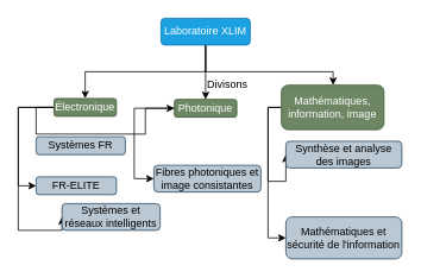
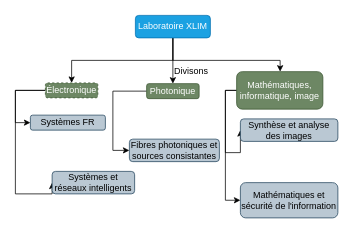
  <mxCell id="0" />
  <mxCell id="1" parent="0" />
  <mxCell id="2" style="edgeStyle=orthogonalEdgeStyle;rounded=0;orthogonalLoop=1;jettySize=auto;html=1;exitX=0.5;exitY=1;exitDx=0;exitDy=0;entryX=0.5;entryY=0;entryDx=0;entryDy=0;" parent="1" source="5" target="9" edge="1"><mxGeometry relative="1" as="geometry" /></mxCell>
  <mxCell id="3" style="edgeStyle=orthogonalEdgeStyle;rounded=0;orthogonalLoop=1;jettySize=auto;html=1;exitX=0.5;exitY=1;exitDx=0;exitDy=0;entryX=0.5;entryY=0;entryDx=0;entryDy=0;" parent="1" source="5" target="11" edge="1"><mxGeometry relative="1" as="geometry" /></mxCell>
  <mxCell id="4" style="edgeStyle=orthogonalEdgeStyle;rounded=0;orthogonalLoop=1;jettySize=auto;html=1;exitX=0.5;exitY=1;exitDx=0;exitDy=0;" parent="1" source="5" target="14" edge="1"><mxGeometry relative="1" as="geometry"><Array as="points"><mxPoint x="230" y="80" /><mxPoint x="373" y="80" /></Array></mxGeometry></mxCell>
  <mxCell id="5" value="Laboratoire XLIM" style="rounded=1;whiteSpace=wrap;html=1;fillColor=#1ba1e2;fontColor=#ffffff;strokeColor=#006EAF;" parent="1" vertex="1"><mxGeometry x="180" y="20" width="100" height="30" as="geometry" /></mxCell>
- <mxCell id="6" style="edgeStyle=orthogonalEdgeStyle;rounded=0;orthogonalLoop=1;jettySize=auto;html=1;exitX=0;exitY=0.5;exitDx=0;exitDy=0;" parent="1" source="9" target="11" edge="1"><mxGeometry relative="1" as="geometry" /></mxCell>
- <mxCell id="7" style="edgeStyle=orthogonalEdgeStyle;rounded=0;orthogonalLoop=1;jettySize=auto;html=1;exitX=0;exitY=0.5;exitDx=0;exitDy=0;entryX=0;entryY=0.5;entryDx=0;entryDy=0;" parent="1" source="9" target="17" edge="1"><mxGeometry relative="1" as="geometry"><Array as="points"><mxPoint x="20" y="120" /><mxPoint x="20" y="208" /></Array></mxGeometry></mxCell>
+ <mxCell id="6" style="edgeStyle=orthogonalEdgeStyle;rounded=0;orthogonalLoop=1;jettySize=auto;html=1;exitX=0;exitY=0.5;exitDx=0;exitDy=0;entryX=0;entryY=0.5;entryDx=0;entryDy=0;" parent="1" source="9" target="16" edge="1"><mxGeometry relative="1" as="geometry" /></mxCell>
  <mxCell id="8" style="edgeStyle=orthogonalEdgeStyle;rounded=0;orthogonalLoop=1;jettySize=auto;html=1;exitX=0;exitY=0.5;exitDx=0;exitDy=0;entryX=0;entryY=0.5;entryDx=0;entryDy=0;" parent="1" source="9" target="18" edge="1"><mxGeometry relative="1" as="geometry"><Array as="points"><mxPoint x="20" y="120" /><mxPoint x="20" y="258" /></Array></mxGeometry></mxCell>
- <mxCell id="9" value="Électronique" style="rounded=1;whiteSpace=wrap;html=1;fillColor=#6d8764;fontColor=#ffffff;strokeColor=#3A5431;" parent="1" vertex="1"><mxGeometry x="60" y="110" width="70" height="20" as="geometry" /></mxCell>
+ <mxCell id="9" value="Électronique" style="rounded=1;whiteSpace=wrap;html=1;fillColor=#6d8764;fontColor=#ffffff;strokeColor=#3A5431;dashed=1;" parent="1" vertex="1"><mxGeometry x="60" y="110" width="70" height="20" as="geometry" /></mxCell>
  <mxCell id="10" style="edgeStyle=orthogonalEdgeStyle;rounded=0;orthogonalLoop=1;jettySize=auto;html=1;exitX=0;exitY=0.5;exitDx=0;exitDy=0;entryX=0;entryY=0.5;entryDx=0;entryDy=0;" parent="1" source="11" target="19" edge="1"><mxGeometry relative="1" as="geometry"><Array as="points"><mxPoint x="150" y="121" /><mxPoint x="150" y="200" /></Array></mxGeometry></mxCell>
  <mxCell id="11" value="Photonique" style="rounded=1;whiteSpace=wrap;html=1;fillColor=#6d8764;fontColor=#ffffff;strokeColor=#3A5431;" parent="1" vertex="1"><mxGeometry x="195" y="111" width="70" height="20" as="geometry" /></mxCell>
  <mxCell id="12" style="edgeStyle=orthogonalEdgeStyle;rounded=0;orthogonalLoop=1;jettySize=auto;html=1;exitX=0;exitY=0.5;exitDx=0;exitDy=0;entryX=0;entryY=0.5;entryDx=0;entryDy=0;" parent="1" source="14" target="20" edge="1"><mxGeometry relative="1" as="geometry"><Array as="points"><mxPoint x="300" y="120" /><mxPoint x="300" y="203" /></Array></mxGeometry></mxCell>
  <mxCell id="13" style="edgeStyle=orthogonalEdgeStyle;rounded=0;orthogonalLoop=1;jettySize=auto;html=1;exitX=0;exitY=0.5;exitDx=0;exitDy=0;entryX=0;entryY=0.5;entryDx=0;entryDy=0;" parent="1" source="14" target="21" edge="1"><mxGeometry relative="1" as="geometry"><Array as="points"><mxPoint x="300" y="120" /><mxPoint x="300" y="267" /></Array></mxGeometry></mxCell>
- <mxCell id="14" value="&lt;div&gt;Mathématiques, information, i&lt;span style=&quot;background-color: initial;&quot;&gt;mage&lt;/span&gt;&lt;/div&gt;" style="rounded=1;whiteSpace=wrap;html=1;fillColor=#6d8764;fontColor=#ffffff;strokeColor=#3A5431;" parent="1" vertex="1"><mxGeometry x="315" y="95" width="115" height="50" as="geometry" /></mxCell>
+ <mxCell id="14" value="&lt;div&gt;Mathématiques, informatique, i&lt;span style=&quot;background-color: initial;&quot;&gt;mage&lt;/span&gt;&lt;/div&gt;" style="rounded=1;whiteSpace=wrap;html=1;fillColor=#6d8764;fontColor=#ffffff;strokeColor=#3A5431;" parent="1" vertex="1"><mxGeometry x="315" y="95" width="115" height="50" as="geometry" /></mxCell>
  <mxCell id="15" value="Divisons" style="text;whiteSpace=wrap;html=1;fillColor=none;" parent="1" vertex="1"><mxGeometry x="230" y="80" width="60" height="20" as="geometry" /></mxCell>
  <mxCell id="16" value="Systèmes FR" style="rounded=1;whiteSpace=wrap;html=1;fillColor=#bac8d3;strokeColor=#23445d;" parent="1" vertex="1"><mxGeometry x="40" y="153" width="100" height="20" as="geometry" /></mxCell>
- <mxCell id="17" value="FR-ELITE" style="rounded=1;whiteSpace=wrap;html=1;fillColor=#bac8d3;strokeColor=#23445d;" parent="1" vertex="1"><mxGeometry x="40" y="198" width="90" height="20" as="geometry" /></mxCell>
  <mxCell id="18" value="Systèmes et réseaux intelligents" style="rounded=1;whiteSpace=wrap;html=1;fillColor=#bac8d3;strokeColor=#23445d;" parent="1" vertex="1"><mxGeometry x="69" y="228" width="110" height="30" as="geometry" /></mxCell>
- <mxCell id="19" value="Fibres photoniques et image consistantes" style="rounded=1;whiteSpace=wrap;html=1;fillColor=#bac8d3;strokeColor=#23445d;" parent="1" vertex="1"><mxGeometry x="172" y="185" width="120" height="30" as="geometry" /></mxCell>
+ <mxCell id="19" value="Fibres photoniques et sources consistantes" style="rounded=1;whiteSpace=wrap;html=1;fillColor=#bac8d3;strokeColor=#23445d;" parent="1" vertex="1"><mxGeometry x="172" y="185" width="120" height="30" as="geometry" /></mxCell>
  <mxCell id="20" value="Synthèse et analyse des images" style="rounded=1;whiteSpace=wrap;html=1;fillColor=#bac8d3;strokeColor=#23445d;" parent="1" vertex="1"><mxGeometry x="320" y="158" width="130" height="30" as="geometry" /></mxCell>
  <mxCell id="21" value="Mathématiques et sécurité de l'information" style="rounded=1;whiteSpace=wrap;html=1;fillColor=#bac8d3;strokeColor=#23445d;" parent="1" vertex="1"><mxGeometry x="320" y="243" width="130" height="47" as="geometry" /></mxCell>
